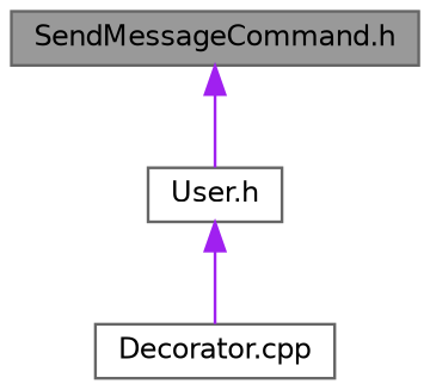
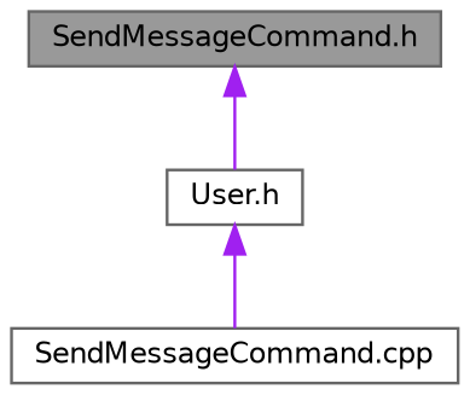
  digraph {
    node [color=grey40 fillcolor=white fontname=Helvetica fontsize=10 shape=box style=filled]
    edge [color=purple dir=back fontname=Helvetica fontsize=10 labelfontname=Helvetica labelfontsize=10 style=solid]
    n1 [color=gray40 fillcolor=grey60 fontcolor=black height=0.2 label="SendMessageCommand.h" width=0.4]
    n2 [height=0.2 label="User.h" width=0.4]
-   n3 [height=0.2 label="Decorator.cpp" width=0.4]
+   n3 [height=0.2 label="SendMessageCommand.cpp" width=0.4]
    n1 -> n2
    n2 -> n3
  }
